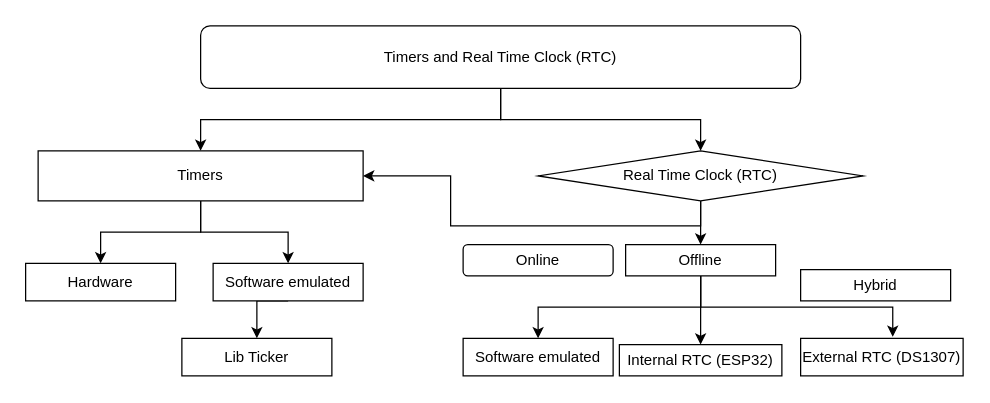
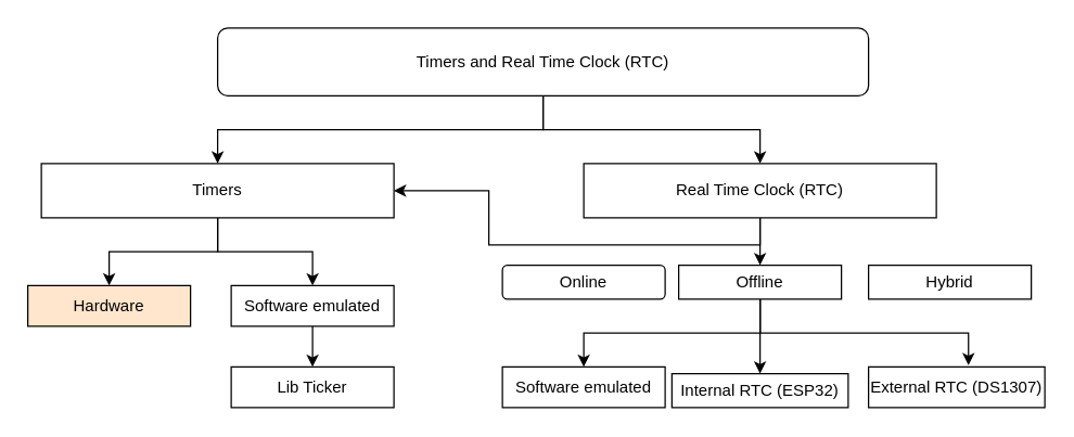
  <mxCell id="0" />
  <mxCell id="1" parent="0" />
  <mxCell id="2" style="edgeStyle=orthogonalEdgeStyle;rounded=0;orthogonalLoop=1;jettySize=auto;html=1;exitX=0.5;exitY=1;exitDx=0;exitDy=0;" edge="1" parent="1" source="4" target="7"><mxGeometry relative="1" as="geometry" /></mxCell>
  <mxCell id="3" style="edgeStyle=orthogonalEdgeStyle;rounded=0;orthogonalLoop=1;jettySize=auto;html=1;exitX=0.5;exitY=1;exitDx=0;exitDy=0;" edge="1" parent="1" source="4" target="10"><mxGeometry relative="1" as="geometry" /></mxCell>
  <mxCell id="4" value="Timers and Real Time Clock (RTC)" style="rounded=1;whiteSpace=wrap;html=1;" vertex="1" parent="1"><mxGeometry x="160" y="20" width="480" height="50" as="geometry" /></mxCell>
  <mxCell id="5" style="edgeStyle=orthogonalEdgeStyle;rounded=0;orthogonalLoop=1;jettySize=auto;html=1;exitX=0.5;exitY=1;exitDx=0;exitDy=0;entryX=0.5;entryY=0;entryDx=0;entryDy=0;" edge="1" parent="1" source="7" target="19"><mxGeometry relative="1" as="geometry" /></mxCell>
  <mxCell id="6" style="edgeStyle=orthogonalEdgeStyle;rounded=0;orthogonalLoop=1;jettySize=auto;html=1;exitX=0.5;exitY=1;exitDx=0;exitDy=0;" edge="1" parent="1" source="7" target="10"><mxGeometry relative="1" as="geometry" /></mxCell>
- <mxCell id="7" value="Real Time Clock (RTC)" style="rhombus;whiteSpace=wrap;html=1;" vertex="1" parent="1"><mxGeometry x="430" y="120" width="260" height="40" as="geometry" /></mxCell>
+ <mxCell id="7" value="Real Time Clock (RTC)" style="rounded=0;whiteSpace=wrap;html=1;" vertex="1" parent="1"><mxGeometry x="430" y="120" width="260" height="40" as="geometry" /></mxCell>
  <mxCell id="8" style="edgeStyle=orthogonalEdgeStyle;rounded=0;orthogonalLoop=1;jettySize=auto;html=1;exitX=0.5;exitY=1;exitDx=0;exitDy=0;entryX=0.5;entryY=0;entryDx=0;entryDy=0;" edge="1" parent="1" source="10" target="11"><mxGeometry relative="1" as="geometry" /></mxCell>
  <mxCell id="9" style="edgeStyle=orthogonalEdgeStyle;rounded=0;orthogonalLoop=1;jettySize=auto;html=1;exitX=0.5;exitY=1;exitDx=0;exitDy=0;" edge="1" parent="1" source="10" target="13"><mxGeometry relative="1" as="geometry" /></mxCell>
  <mxCell id="10" value="Timers" style="rounded=0;whiteSpace=wrap;html=1;" vertex="1" parent="1"><mxGeometry x="30" y="120" width="260" height="40" as="geometry" /></mxCell>
- <mxCell id="11" value="Hardware" style="rounded=0;whiteSpace=wrap;html=1;" vertex="1" parent="1"><mxGeometry x="20" y="210" width="120" height="30" as="geometry" /></mxCell>
+ <mxCell id="11" value="Hardware" style="rounded=0;whiteSpace=wrap;html=1;fillColor=#ffe6cc;" vertex="1" parent="1"><mxGeometry x="20" y="210" width="120" height="30" as="geometry" /></mxCell>
  <mxCell id="12" style="edgeStyle=orthogonalEdgeStyle;rounded=0;orthogonalLoop=1;jettySize=auto;html=1;exitX=0.5;exitY=1;exitDx=0;exitDy=0;entryX=0.5;entryY=0;entryDx=0;entryDy=0;" edge="1" parent="1" source="13" target="14"><mxGeometry relative="1" as="geometry" /></mxCell>
  <mxCell id="13" value="Software emulated" style="rounded=0;whiteSpace=wrap;html=1;" vertex="1" parent="1"><mxGeometry x="170" y="210" width="120" height="30" as="geometry" /></mxCell>
- <mxCell id="14" value="Lib Ticker" style="rounded=0;whiteSpace=wrap;html=1;" vertex="1" parent="1"><mxGeometry x="145" y="270" width="120" height="30" as="geometry" /></mxCell>
+ <mxCell id="14" value="Lib Ticker" style="rounded=0;whiteSpace=wrap;html=1;" vertex="1" parent="1"><mxGeometry x="170" y="270" width="120" height="30" as="geometry" /></mxCell>
  <mxCell id="15" value="Online" style="whiteSpace=wrap;html=1;rounded=1;" vertex="1" parent="1"><mxGeometry x="370" y="195" width="120" height="25" as="geometry" /></mxCell>
  <mxCell id="16" style="edgeStyle=orthogonalEdgeStyle;rounded=0;orthogonalLoop=1;jettySize=auto;html=1;exitX=0.5;exitY=1;exitDx=0;exitDy=0;" edge="1" parent="1" source="19" target="21"><mxGeometry relative="1" as="geometry" /></mxCell>
  <mxCell id="17" style="edgeStyle=orthogonalEdgeStyle;rounded=0;orthogonalLoop=1;jettySize=auto;html=1;exitX=0.5;exitY=1;exitDx=0;exitDy=0;entryX=0.567;entryY=-0.04;entryDx=0;entryDy=0;entryPerimeter=0;" edge="1" parent="1" source="19" target="23"><mxGeometry relative="1" as="geometry" /></mxCell>
  <mxCell id="18" style="edgeStyle=orthogonalEdgeStyle;rounded=0;orthogonalLoop=1;jettySize=auto;html=1;entryX=0.5;entryY=0;entryDx=0;entryDy=0;" edge="1" parent="1" source="19" target="22"><mxGeometry relative="1" as="geometry" /></mxCell>
  <mxCell id="19" value="Offline" style="rounded=0;whiteSpace=wrap;html=1;" vertex="1" parent="1"><mxGeometry x="500" y="195" width="120" height="25" as="geometry" /></mxCell>
- <mxCell id="20" value="Hybrid" style="rounded=0;whiteSpace=wrap;html=1;" vertex="1" parent="1"><mxGeometry x="640" y="215" width="120" height="25" as="geometry" /></mxCell>
+ <mxCell id="20" value="Hybrid" style="rounded=0;whiteSpace=wrap;html=1;" vertex="1" parent="1"><mxGeometry x="640" y="195" width="120" height="25" as="geometry" /></mxCell>
  <mxCell id="21" value="Software emulated" style="rounded=0;whiteSpace=wrap;html=1;" vertex="1" parent="1"><mxGeometry x="370" y="270" width="120" height="30" as="geometry" /></mxCell>
  <mxCell id="22" value="Internal RTC (ESP32)" style="rounded=0;whiteSpace=wrap;html=1;" vertex="1" parent="1"><mxGeometry x="495" y="275" width="130" height="25" as="geometry" /></mxCell>
  <mxCell id="23" value="External RTC (DS1307)" style="rounded=0;whiteSpace=wrap;html=1;" vertex="1" parent="1"><mxGeometry x="640" y="270" width="130" height="30" as="geometry" /></mxCell>
